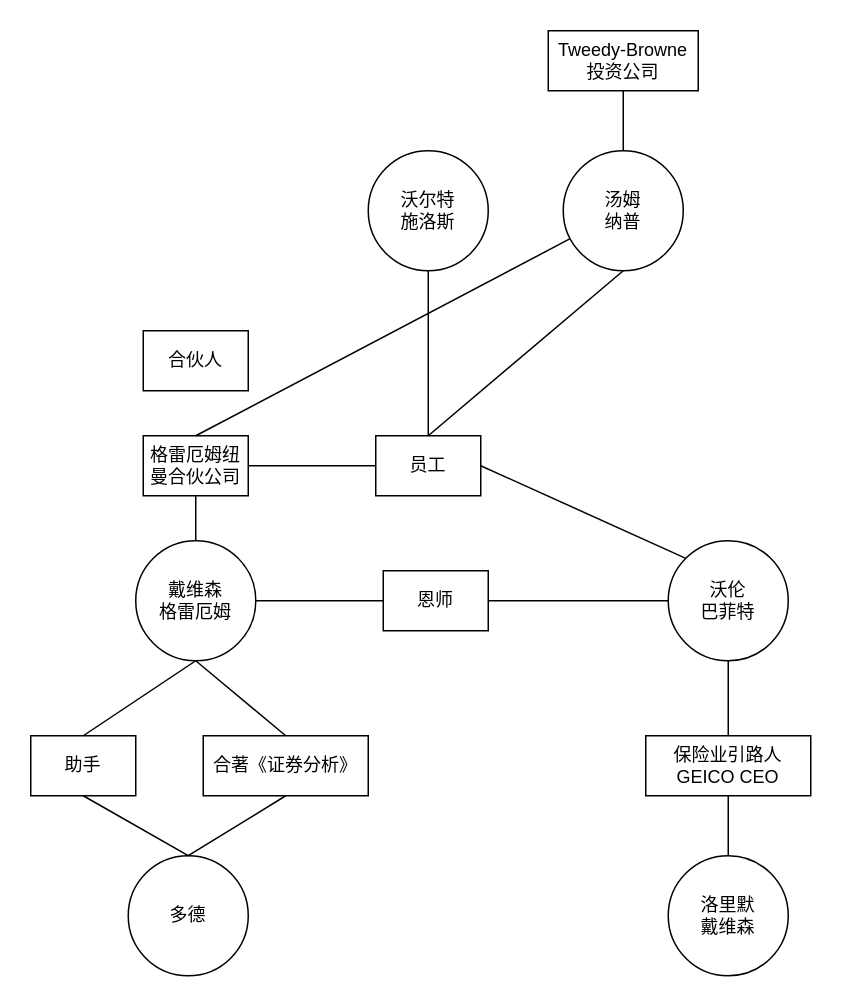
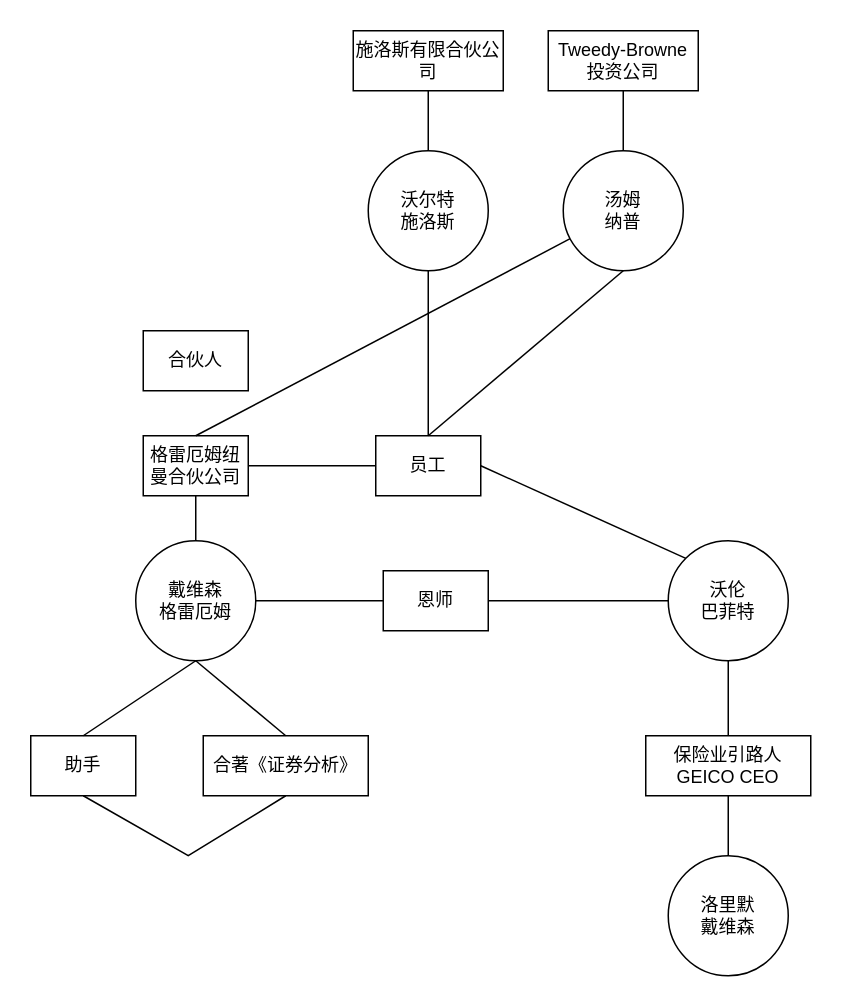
  <mxCell id="0" />
  <mxCell id="1" parent="0" />
  <mxCell id="2" value="戴维森&lt;br&gt;格雷厄姆" style="ellipse;whiteSpace=wrap;html=1;aspect=fixed;" vertex="1" parent="1"><mxGeometry x="90" y="360" width="80" height="80" as="geometry" /></mxCell>
- <mxCell id="3" value="多德" style="ellipse;whiteSpace=wrap;html=1;aspect=fixed;" vertex="1" parent="1"><mxGeometry x="85" y="570" width="80" height="80" as="geometry" /></mxCell>
  <mxCell id="4" value="助手" style="rounded=0;whiteSpace=wrap;html=1;" vertex="1" parent="1"><mxGeometry x="20" y="490" width="70" height="40" as="geometry" /></mxCell>
  <mxCell id="5" value="合著《证券分析》" style="rounded=0;whiteSpace=wrap;html=1;" vertex="1" parent="1"><mxGeometry x="135" y="490" width="110" height="40" as="geometry" /></mxCell>
  <mxCell id="6" value="" style="endArrow=none;html=1;rounded=0;entryX=0.5;entryY=1;entryDx=0;entryDy=0;exitX=0.5;exitY=0;exitDx=0;exitDy=0;" edge="1" parent="1" source="4" target="2"><mxGeometry width="50" height="50" relative="1" as="geometry"><mxPoint x="55" y="480" as="sourcePoint" /><mxPoint x="105" y="430" as="targetPoint" /></mxGeometry></mxCell>
  <mxCell id="7" value="" style="endArrow=none;html=1;rounded=0;entryX=0.5;entryY=1;entryDx=0;entryDy=0;exitX=0.5;exitY=0;exitDx=0;exitDy=0;" edge="1" parent="1" source="5" target="2"><mxGeometry width="50" height="50" relative="1" as="geometry"><mxPoint x="65" y="500" as="sourcePoint" /><mxPoint x="140" y="450" as="targetPoint" /></mxGeometry></mxCell>
  <mxCell id="8" value="" style="endArrow=none;html=1;rounded=0;entryX=0.5;entryY=1;entryDx=0;entryDy=0;exitX=0.5;exitY=1;exitDx=0;exitDy=0;" edge="1" parent="1" source="5" target="4"><mxGeometry width="50" height="50" relative="1" as="geometry"><mxPoint x="200" y="500" as="sourcePoint" /><mxPoint x="140" y="450" as="targetPoint" /><Array as="points"><mxPoint x="125" y="570" /></Array></mxGeometry></mxCell>
  <mxCell id="9" value="格雷厄姆纽曼合伙公司" style="rounded=0;whiteSpace=wrap;html=1;" vertex="1" parent="1"><mxGeometry x="95" y="290" width="70" height="40" as="geometry" /></mxCell>
  <mxCell id="10" value="" style="endArrow=none;html=1;rounded=0;entryX=0.5;entryY=0;entryDx=0;entryDy=0;exitX=0.5;exitY=1;exitDx=0;exitDy=0;" edge="1" parent="1" source="9" target="2"><mxGeometry width="50" height="50" relative="1" as="geometry"><mxPoint x="140" y="310" as="sourcePoint" /><mxPoint x="140" y="280" as="targetPoint" /></mxGeometry></mxCell>
  <mxCell id="11" value="沃尔特&lt;br&gt;施洛斯" style="ellipse;whiteSpace=wrap;html=1;aspect=fixed;" vertex="1" parent="1"><mxGeometry x="245" y="100" width="80" height="80" as="geometry" /></mxCell>
  <mxCell id="12" value="" style="endArrow=none;html=1;rounded=0;exitX=0.5;exitY=0;exitDx=0;exitDy=0;" edge="1" parent="1" source="9" target="22"><mxGeometry width="50" height="50" relative="1" as="geometry"><mxPoint x="130" y="290" as="sourcePoint" /><mxPoint x="130" y="180" as="targetPoint" /></mxGeometry></mxCell>
  <mxCell id="13" value="合伙人" style="rounded=0;whiteSpace=wrap;html=1;" vertex="1" parent="1"><mxGeometry x="95" y="220" width="70" height="40" as="geometry" /></mxCell>
  <mxCell id="14" value="" style="endArrow=none;html=1;rounded=0;entryX=0.5;entryY=1;entryDx=0;entryDy=0;exitX=0.5;exitY=0;exitDx=0;exitDy=0;" edge="1" parent="1" source="16" target="11"><mxGeometry width="50" height="50" relative="1" as="geometry"><mxPoint x="140" y="230" as="sourcePoint" /><mxPoint x="140" y="190" as="targetPoint" /><Array as="points" /></mxGeometry></mxCell>
  <mxCell id="15" value="" style="endArrow=none;html=1;rounded=0;entryX=0;entryY=0.5;entryDx=0;entryDy=0;exitX=1;exitY=0.5;exitDx=0;exitDy=0;" edge="1" parent="1" source="9" target="16"><mxGeometry width="50" height="50" relative="1" as="geometry"><mxPoint x="165" y="310" as="sourcePoint" /><mxPoint x="285" y="230" as="targetPoint" /><Array as="points" /></mxGeometry></mxCell>
  <mxCell id="16" value="员工" style="rounded=0;whiteSpace=wrap;html=1;" vertex="1" parent="1"><mxGeometry x="250" y="290" width="70" height="40" as="geometry" /></mxCell>
  <mxCell id="17" value="沃伦&lt;br&gt;巴菲特" style="ellipse;whiteSpace=wrap;html=1;aspect=fixed;" vertex="1" parent="1"><mxGeometry x="445" y="360" width="80" height="80" as="geometry" /></mxCell>
  <mxCell id="18" value="恩师" style="rounded=0;whiteSpace=wrap;html=1;" vertex="1" parent="1"><mxGeometry x="255" y="380" width="70" height="40" as="geometry" /></mxCell>
  <mxCell id="19" value="" style="endArrow=none;html=1;rounded=0;entryX=0;entryY=0.5;entryDx=0;entryDy=0;exitX=1;exitY=0.5;exitDx=0;exitDy=0;" edge="1" parent="1" source="2" target="18"><mxGeometry width="50" height="50" relative="1" as="geometry"><mxPoint x="175" y="320" as="sourcePoint" /><mxPoint x="250" y="280" as="targetPoint" /><Array as="points" /></mxGeometry></mxCell>
  <mxCell id="20" value="" style="endArrow=none;html=1;rounded=0;entryX=1;entryY=0.5;entryDx=0;entryDy=0;exitX=0;exitY=0.5;exitDx=0;exitDy=0;" edge="1" parent="1" source="17" target="18"><mxGeometry width="50" height="50" relative="1" as="geometry"><mxPoint x="180" y="410" as="sourcePoint" /><mxPoint x="265" y="410" as="targetPoint" /><Array as="points" /></mxGeometry></mxCell>
  <mxCell id="21" value="" style="endArrow=none;html=1;rounded=0;entryX=0;entryY=0;entryDx=0;entryDy=0;exitX=1;exitY=0.5;exitDx=0;exitDy=0;" edge="1" parent="1" source="16" target="17"><mxGeometry width="50" height="50" relative="1" as="geometry"><mxPoint x="175" y="320" as="sourcePoint" /><mxPoint x="250" y="280" as="targetPoint" /><Array as="points" /></mxGeometry></mxCell>
  <mxCell id="22" value="汤姆&lt;br&gt;纳普" style="ellipse;whiteSpace=wrap;html=1;aspect=fixed;" vertex="1" parent="1"><mxGeometry x="375" y="100" width="80" height="80" as="geometry" /></mxCell>
  <mxCell id="23" value="" style="endArrow=none;html=1;rounded=0;entryX=0.5;entryY=1;entryDx=0;entryDy=0;exitX=0.5;exitY=0;exitDx=0;exitDy=0;" edge="1" parent="1" source="16" target="22"><mxGeometry width="50" height="50" relative="1" as="geometry"><mxPoint x="295" y="300" as="sourcePoint" /><mxPoint x="295" y="190" as="targetPoint" /><Array as="points" /></mxGeometry></mxCell>
  <mxCell id="24" value="Tweedy-Browne投资公司" style="rounded=0;whiteSpace=wrap;html=1;" vertex="1" parent="1"><mxGeometry x="365" y="20" width="100" height="40" as="geometry" /></mxCell>
  <mxCell id="25" value="" style="endArrow=none;html=1;rounded=0;entryX=0.5;entryY=1;entryDx=0;entryDy=0;exitX=0.5;exitY=0;exitDx=0;exitDy=0;" edge="1" parent="1" source="22" target="24"><mxGeometry width="50" height="50" relative="1" as="geometry"><mxPoint x="475" y="300" as="sourcePoint" /><mxPoint x="525" y="250" as="targetPoint" /></mxGeometry></mxCell>
+ <mxCell id="26" value="施洛斯有限合伙公司" style="rounded=0;whiteSpace=wrap;html=1;" vertex="1" parent="1"><mxGeometry x="235" y="20" width="100" height="40" as="geometry" /></mxCell>
+ <mxCell id="27" value="" style="endArrow=none;html=1;rounded=0;entryX=0.5;entryY=1;entryDx=0;entryDy=0;exitX=0.5;exitY=0;exitDx=0;exitDy=0;" edge="1" parent="1" source="11" target="26"><mxGeometry width="50" height="50" relative="1" as="geometry"><mxPoint x="425" y="110" as="sourcePoint" /><mxPoint x="425" y="70" as="targetPoint" /></mxGeometry></mxCell>
  <mxCell id="28" value="洛里默&lt;br&gt;戴维森" style="ellipse;whiteSpace=wrap;html=1;aspect=fixed;" vertex="1" parent="1"><mxGeometry x="445" y="570" width="80" height="80" as="geometry" /></mxCell>
  <mxCell id="29" value="保险业引路人&lt;br&gt;GEICO CEO" style="rounded=0;whiteSpace=wrap;html=1;" vertex="1" parent="1"><mxGeometry x="430" y="490" width="110" height="40" as="geometry" /></mxCell>
  <mxCell id="30" value="" style="endArrow=none;html=1;rounded=0;entryX=0.5;entryY=1;entryDx=0;entryDy=0;exitX=0.5;exitY=0;exitDx=0;exitDy=0;" edge="1" parent="1" source="29" target="17"><mxGeometry width="50" height="50" relative="1" as="geometry"><mxPoint x="465" y="510" as="sourcePoint" /><mxPoint x="405" y="460" as="targetPoint" /></mxGeometry></mxCell>
  <mxCell id="31" value="" style="endArrow=none;html=1;rounded=0;exitX=0.5;exitY=1;exitDx=0;exitDy=0;" edge="1" parent="1" source="29" target="28"><mxGeometry width="50" height="50" relative="1" as="geometry"><mxPoint x="485" y="500" as="sourcePoint" /><mxPoint x="495" y="450" as="targetPoint" /></mxGeometry></mxCell>
